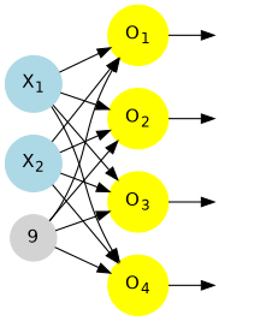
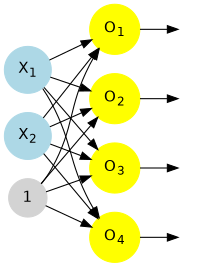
  digraph {
    rankdir=LR
    fontname="DejaVu Sans"
    node [color=yellow shape=circle style=filled fontname="DejaVu Sans"]
    edge [fontname="DejaVu Sans"]
    n1 [color=lightblue label=<X<SUB>1</SUB>>]
    n2 [label=<O<SUB>1</SUB>>]
    n3 [label=<O<SUB>2</SUB>>]
    n4 [label=<O<SUB>3</SUB>>]
    n5 [label=<O<SUB>4</SUB>>]
    n6 [color=lightblue label=<X<SUB>2</SUB>>]
-   n7 [color=lightgray label=9]
+   n7 [color=lightgray label=1]
    n8 [color=lightgreen label=y style=invis]
    n9 [color=lightgreen label=y style=invis]
    n10 [color=lightgreen label=y style=invis]
    n11 [color=lightgreen label=y style=invis]
    n1 -> n2
    n1 -> n3
    n1 -> n4
    n1 -> n5
    n2 -> n8
    n3 -> n9
    n4 -> n10
    n5 -> n11
    n6 -> n2
    n6 -> n3
    n6 -> n4
    n6 -> n5
    n7 -> n2
    n7 -> n3
    n7 -> n4
    n7 -> n5
  }
